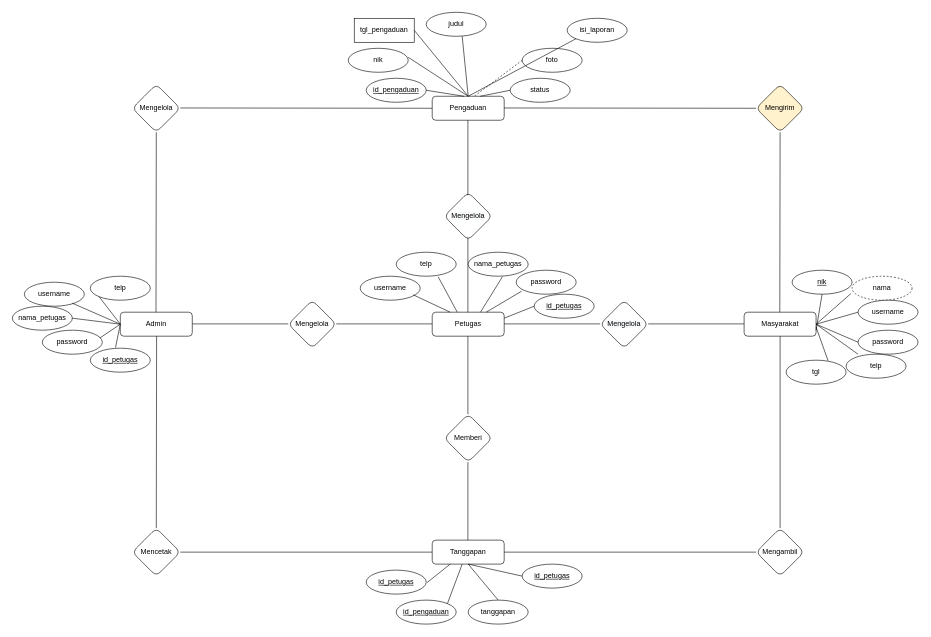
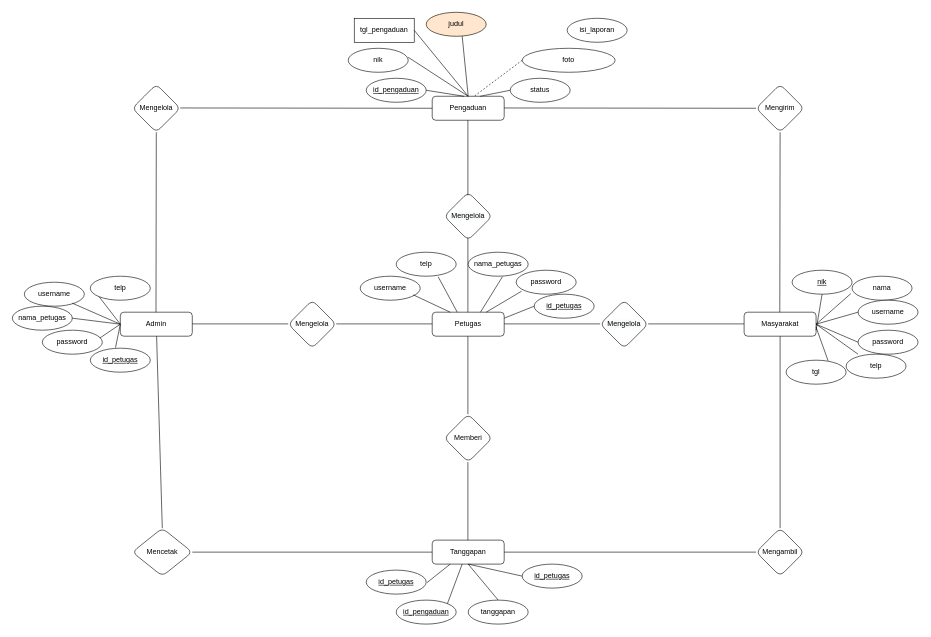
  <mxCell id="0" />
  <mxCell id="1" parent="0" />
  <mxCell id="2" value="Masyarakat" style="rounded=1;whiteSpace=wrap;html=1;" parent="1" vertex="1"><mxGeometry x="1240" y="520" width="120" height="40" as="geometry" /></mxCell>
  <mxCell id="3" value="Petugas" style="rounded=1;whiteSpace=wrap;html=1;" parent="1" vertex="1"><mxGeometry x="720" y="520" width="120" height="40" as="geometry" /></mxCell>
  <mxCell id="4" value="Admin" style="rounded=1;whiteSpace=wrap;html=1;" parent="1" vertex="1"><mxGeometry x="200" y="520" width="120" height="40" as="geometry" /></mxCell>
  <mxCell id="5" value="Mengelola" style="rhombus;whiteSpace=wrap;html=1;rounded=1;" parent="1" vertex="1"><mxGeometry x="480" y="500" width="80" height="80" as="geometry" /></mxCell>
  <mxCell id="6" value="&#10;&#10;&lt;span style=&quot;color: rgb(0, 0, 0); font-family: helvetica; font-size: 12px; font-style: normal; font-weight: 400; letter-spacing: normal; text-align: center; text-indent: 0px; text-transform: none; word-spacing: 0px; background-color: rgb(248, 249, 250); display: inline; float: none;&quot;&gt;Mengelola&lt;/span&gt;&#10;&#10;" style="rhombus;whiteSpace=wrap;html=1;rounded=1;" parent="1" vertex="1"><mxGeometry x="1000" y="500" width="80" height="80" as="geometry" /></mxCell>
  <mxCell id="7" value="" style="endArrow=none;html=1;rounded=0;" parent="1" edge="1"><mxGeometry relative="1" as="geometry"><mxPoint x="840" y="539.5" as="sourcePoint" /><mxPoint x="1000" y="539.5" as="targetPoint" /></mxGeometry></mxCell>
  <mxCell id="8" value="" style="endArrow=none;html=1;rounded=0;" parent="1" edge="1"><mxGeometry relative="1" as="geometry"><mxPoint x="1080" y="539.5" as="sourcePoint" /><mxPoint x="1240" y="539.5" as="targetPoint" /></mxGeometry></mxCell>
  <mxCell id="9" value="" style="endArrow=none;html=1;rounded=0;" parent="1" edge="1"><mxGeometry relative="1" as="geometry"><mxPoint x="560" y="539.5" as="sourcePoint" /><mxPoint x="720" y="539.5" as="targetPoint" /></mxGeometry></mxCell>
  <mxCell id="10" value="" style="endArrow=none;html=1;rounded=0;" parent="1" edge="1"><mxGeometry relative="1" as="geometry"><mxPoint x="320" y="539.5" as="sourcePoint" /><mxPoint x="480" y="539.5" as="targetPoint" /></mxGeometry></mxCell>
  <mxCell id="11" value="" style="endArrow=none;html=1;rounded=0;" parent="1" edge="1"><mxGeometry relative="1" as="geometry"><mxPoint x="779.5" y="390" as="sourcePoint" /><mxPoint x="779.5" y="520" as="targetPoint" /><Array as="points"><mxPoint x="779.5" y="460" /></Array></mxGeometry></mxCell>
  <mxCell id="12" value="&#10;&#10;&lt;span style=&quot;color: rgb(0, 0, 0); font-family: helvetica; font-size: 12px; font-style: normal; font-weight: 400; letter-spacing: normal; text-align: center; text-indent: 0px; text-transform: none; word-spacing: 0px; background-color: rgb(248, 249, 250); display: inline; float: none;&quot;&gt;Mengelola&lt;/span&gt;&#10;&#10;" style="rhombus;whiteSpace=wrap;html=1;rounded=1;" parent="1" vertex="1"><mxGeometry x="740" y="320" width="80" height="80" as="geometry" /></mxCell>
  <mxCell id="13" value="" style="endArrow=none;html=1;rounded=0;" parent="1" edge="1"><mxGeometry relative="1" as="geometry"><mxPoint x="779.5" y="195" as="sourcePoint" /><mxPoint x="779.5" y="325" as="targetPoint" /><Array as="points"><mxPoint x="779.5" y="265" /></Array></mxGeometry></mxCell>
  <mxCell id="14" value="Pengaduan" style="rounded=1;whiteSpace=wrap;html=1;" parent="1" vertex="1"><mxGeometry x="720" y="160" width="120" height="40" as="geometry" /></mxCell>
- <mxCell id="15" value="Mengirim" style="rhombus;whiteSpace=wrap;html=1;rounded=1;fillColor=#fff2cc;" parent="1" vertex="1"><mxGeometry x="1260" y="140" width="80" height="80" as="geometry" /></mxCell>
+ <mxCell id="15" value="Mengirim" style="rhombus;whiteSpace=wrap;html=1;rounded=1;" parent="1" vertex="1"><mxGeometry x="1260" y="140" width="80" height="80" as="geometry" /></mxCell>
  <mxCell id="16" value="Mengelola" style="rhombus;whiteSpace=wrap;html=1;rounded=1;" parent="1" vertex="1"><mxGeometry x="220" y="140" width="80" height="80" as="geometry" /></mxCell>
  <mxCell id="17" value="" style="endArrow=none;html=1;rounded=0;" parent="1" edge="1"><mxGeometry relative="1" as="geometry"><mxPoint x="1300" y="220" as="sourcePoint" /><mxPoint x="1299.5" y="520" as="targetPoint" /></mxGeometry></mxCell>
  <mxCell id="18" value="" style="endArrow=none;html=1;rounded=0;" parent="1" edge="1"><mxGeometry relative="1" as="geometry"><mxPoint x="260" y="220" as="sourcePoint" /><mxPoint x="259.5" y="520" as="targetPoint" /></mxGeometry></mxCell>
  <mxCell id="19" value="" style="endArrow=none;html=1;rounded=0;exitX=0;exitY=0.5;exitDx=0;exitDy=0;" parent="1" source="14" edge="1"><mxGeometry relative="1" as="geometry"><mxPoint x="580" y="179.5" as="sourcePoint" /><mxPoint x="300" y="179.5" as="targetPoint" /></mxGeometry></mxCell>
  <mxCell id="20" value="" style="endArrow=none;html=1;rounded=0;exitX=0;exitY=0.5;exitDx=0;exitDy=0;" parent="1" edge="1"><mxGeometry relative="1" as="geometry"><mxPoint x="1260" y="180" as="sourcePoint" /><mxPoint x="840" y="179.5" as="targetPoint" /></mxGeometry></mxCell>
  <mxCell id="21" value="" style="endArrow=none;html=1;rounded=0;entryX=0.5;entryY=0;entryDx=0;entryDy=0;" parent="1" target="22" edge="1"><mxGeometry relative="1" as="geometry"><mxPoint x="260.5" y="560" as="sourcePoint" /><mxPoint x="260" y="860" as="targetPoint" /></mxGeometry></mxCell>
- <mxCell id="22" value="Mencetak" style="rhombus;whiteSpace=wrap;html=1;rounded=1;" parent="1" vertex="1"><mxGeometry x="220" y="880" width="80" height="80" as="geometry" /></mxCell>
+ <mxCell id="22" value="Mencetak" style="rhombus;whiteSpace=wrap;html=1;rounded=1;" parent="1" vertex="1"><mxGeometry x="220" y="880" width="100" height="80" as="geometry" /></mxCell>
  <mxCell id="23" value="" style="endArrow=none;html=1;rounded=0;exitX=0;exitY=0.5;exitDx=0;exitDy=0;entryX=1;entryY=0.5;entryDx=0;entryDy=0;" parent="1" target="22" edge="1"><mxGeometry relative="1" as="geometry"><mxPoint x="730" y="920" as="sourcePoint" /><mxPoint x="310" y="919.5" as="targetPoint" /></mxGeometry></mxCell>
  <mxCell id="24" value="Tanggapan" style="rounded=1;whiteSpace=wrap;html=1;" parent="1" vertex="1"><mxGeometry x="720" y="900" width="120" height="40" as="geometry" /></mxCell>
  <mxCell id="25" value="Memberi" style="rhombus;whiteSpace=wrap;html=1;rounded=1;" parent="1" vertex="1"><mxGeometry x="740" y="690" width="80" height="80" as="geometry" /></mxCell>
  <mxCell id="26" value="" style="endArrow=none;html=1;rounded=0;" parent="1" edge="1"><mxGeometry relative="1" as="geometry"><mxPoint x="779.5" y="560" as="sourcePoint" /><mxPoint x="779.5" y="690" as="targetPoint" /><Array as="points"><mxPoint x="779.5" y="630" /></Array></mxGeometry></mxCell>
  <mxCell id="27" value="" style="endArrow=none;html=1;rounded=0;" parent="1" edge="1"><mxGeometry relative="1" as="geometry"><mxPoint x="779.5" y="770" as="sourcePoint" /><mxPoint x="779.5" y="900" as="targetPoint" /><Array as="points"><mxPoint x="779.5" y="840" /></Array></mxGeometry></mxCell>
  <mxCell id="28" value="" style="endArrow=none;html=1;rounded=0;entryX=1;entryY=0.5;entryDx=0;entryDy=0;entryPerimeter=0;" parent="1" target="24" edge="1"><mxGeometry relative="1" as="geometry"><mxPoint x="1260" y="920" as="sourcePoint" /><mxPoint x="850" y="920" as="targetPoint" /></mxGeometry></mxCell>
  <mxCell id="29" value="Mengambil" style="rhombus;whiteSpace=wrap;html=1;rounded=1;" parent="1" vertex="1"><mxGeometry x="1260" y="880" width="80" height="80" as="geometry" /></mxCell>
  <mxCell id="30" value="" style="endArrow=none;html=1;rounded=0;entryX=0.5;entryY=0;entryDx=0;entryDy=0;" parent="1" target="29" edge="1"><mxGeometry relative="1" as="geometry"><mxPoint x="1300" y="560" as="sourcePoint" /><mxPoint x="1300" y="860" as="targetPoint" /></mxGeometry></mxCell>
  <mxCell id="31" value="nik" style="ellipse;whiteSpace=wrap;html=1;align=center;rounded=1;" parent="1" vertex="1"><mxGeometry x="580" y="80" width="100" height="40" as="geometry" /></mxCell>
  <mxCell id="32" value="&lt;u&gt;id_pengaduan&lt;/u&gt;" style="ellipse;whiteSpace=wrap;html=1;align=center;rounded=1;" parent="1" vertex="1"><mxGeometry x="610" y="130" width="100" height="40" as="geometry" /></mxCell>
  <mxCell id="33" value="tgl_pengaduan" style="whiteSpace=wrap;html=1;align=center;rounded=0;" parent="1" vertex="1"><mxGeometry x="590" y="30" width="100" height="40" as="geometry" /></mxCell>
- <mxCell id="34" value="judul" style="ellipse;whiteSpace=wrap;html=1;align=center;rounded=1;" parent="1" vertex="1"><mxGeometry x="710" y="20" width="100" height="40" as="geometry" /></mxCell>
+ <mxCell id="34" value="judul" style="ellipse;whiteSpace=wrap;html=1;align=center;rounded=1;fillColor=#ffe6cc;" parent="1" vertex="1"><mxGeometry x="710" y="20" width="100" height="40" as="geometry" /></mxCell>
  <mxCell id="35" value="isi_laporan" style="ellipse;whiteSpace=wrap;html=1;align=center;rounded=1;" parent="1" vertex="1"><mxGeometry x="945" y="30" width="100" height="40" as="geometry" /></mxCell>
- <mxCell id="36" value="foto" style="ellipse;whiteSpace=wrap;html=1;align=center;rounded=1;" parent="1" vertex="1"><mxGeometry x="870" y="80" width="100" height="40" as="geometry" /></mxCell>
+ <mxCell id="36" value="foto" style="ellipse;whiteSpace=wrap;html=1;align=center;rounded=1;" parent="1" vertex="1"><mxGeometry x="870" y="80" width="155" height="40" as="geometry" /></mxCell>
  <mxCell id="37" value="status" style="ellipse;whiteSpace=wrap;html=1;align=center;rounded=1;" parent="1" vertex="1"><mxGeometry x="850" y="130" width="100" height="40" as="geometry" /></mxCell>
  <mxCell id="38" value="" style="endArrow=none;html=1;rounded=0;entryX=0.5;entryY=0;entryDx=0;entryDy=0;" parent="1" target="14" edge="1"><mxGeometry relative="1" as="geometry"><mxPoint x="770" y="60" as="sourcePoint" /><mxPoint x="770" y="170" as="targetPoint" /></mxGeometry></mxCell>
  <mxCell id="39" value="" style="endArrow=none;html=1;rounded=0;entryX=0.583;entryY=0;entryDx=0;entryDy=0;exitX=0;exitY=0.5;exitDx=0;exitDy=0;entryPerimeter=0;dashed=1;" parent="1" source="36" target="14" edge="1"><mxGeometry relative="1" as="geometry"><mxPoint x="780" y="70" as="sourcePoint" /><mxPoint x="790" y="170" as="targetPoint" /></mxGeometry></mxCell>
- <mxCell id="40" value="" style="endArrow=none;html=1;rounded=0;entryX=0.5;entryY=0;entryDx=0;entryDy=0;exitX=0;exitY=1;exitDx=0;exitDy=0;" parent="1" source="35" target="14" edge="1"><mxGeometry relative="1" as="geometry"><mxPoint x="790" y="80" as="sourcePoint" /><mxPoint x="800" y="180" as="targetPoint" /></mxGeometry></mxCell>
  <mxCell id="41" value="" style="endArrow=none;html=1;rounded=0;exitX=0;exitY=0.5;exitDx=0;exitDy=0;" parent="1" source="37" edge="1"><mxGeometry relative="1" as="geometry"><mxPoint x="850" y="135" as="sourcePoint" /><mxPoint x="800" y="160" as="targetPoint" /></mxGeometry></mxCell>
  <mxCell id="42" value="" style="endArrow=none;html=1;rounded=0;exitX=1;exitY=0.5;exitDx=0;exitDy=0;" parent="1" source="33" edge="1"><mxGeometry relative="1" as="geometry"><mxPoint x="755" y="60" as="sourcePoint" /><mxPoint x="780" y="160" as="targetPoint" /></mxGeometry></mxCell>
  <mxCell id="43" value="" style="endArrow=none;html=1;rounded=0;exitX=1;exitY=0.5;exitDx=0;exitDy=0;" parent="1" edge="1"><mxGeometry relative="1" as="geometry"><mxPoint x="680" y="95" as="sourcePoint" /><mxPoint x="780" y="160" as="targetPoint" /></mxGeometry></mxCell>
  <mxCell id="44" value="" style="endArrow=none;html=1;rounded=0;exitX=1;exitY=0.5;exitDx=0;exitDy=0;entryX=0.442;entryY=0;entryDx=0;entryDy=0;entryPerimeter=0;" parent="1" target="14" edge="1" source="32"><mxGeometry relative="1" as="geometry"><mxPoint x="710" y="140" as="sourcePoint" /><mxPoint x="810" y="205" as="targetPoint" /></mxGeometry></mxCell>
  <mxCell id="45" value="&lt;u&gt;nik&lt;/u&gt;" style="ellipse;whiteSpace=wrap;html=1;align=center;rounded=1;" parent="1" vertex="1"><mxGeometry x="1320" y="450" width="100" height="40" as="geometry" /></mxCell>
- <mxCell id="46" value="nama" style="ellipse;whiteSpace=wrap;html=1;align=center;rounded=1;dashed=1;" parent="1" vertex="1"><mxGeometry x="1420" y="460" width="100" height="40" as="geometry" /></mxCell>
+ <mxCell id="46" value="nama" style="ellipse;whiteSpace=wrap;html=1;align=center;rounded=1;" parent="1" vertex="1"><mxGeometry x="1420" y="460" width="100" height="40" as="geometry" /></mxCell>
  <mxCell id="47" value="username" style="ellipse;whiteSpace=wrap;html=1;align=center;rounded=1;" parent="1" vertex="1"><mxGeometry x="1430" y="500" width="100" height="40" as="geometry" /></mxCell>
  <mxCell id="48" value="password" style="ellipse;whiteSpace=wrap;html=1;align=center;rounded=1;" parent="1" vertex="1"><mxGeometry x="1430" y="550" width="100" height="40" as="geometry" /></mxCell>
  <mxCell id="49" value="telp" style="ellipse;whiteSpace=wrap;html=1;align=center;rounded=1;" parent="1" vertex="1"><mxGeometry x="1410" y="590" width="100" height="40" as="geometry" /></mxCell>
  <mxCell id="50" value="tgl" style="ellipse;whiteSpace=wrap;html=1;align=center;rounded=1;" parent="1" vertex="1"><mxGeometry x="1310" y="600" width="100" height="40" as="geometry" /></mxCell>
  <mxCell id="51" value="" style="endArrow=none;html=1;rounded=0;entryX=0;entryY=0.5;entryDx=0;entryDy=0;" parent="1" target="47" edge="1"><mxGeometry relative="1" as="geometry"><mxPoint x="1360" y="540" as="sourcePoint" /><mxPoint x="1460" y="540" as="targetPoint" /></mxGeometry></mxCell>
  <mxCell id="52" value="" style="endArrow=none;html=1;rounded=0;entryX=0;entryY=0.5;entryDx=0;entryDy=0;exitX=1;exitY=0.5;exitDx=0;exitDy=0;" parent="1" source="2" target="48" edge="1"><mxGeometry relative="1" as="geometry"><mxPoint x="1360" y="544.5" as="sourcePoint" /><mxPoint x="1433" y="535.5" as="targetPoint" /></mxGeometry></mxCell>
  <mxCell id="53" value="" style="endArrow=none;html=1;rounded=0;exitX=1;exitY=0.5;exitDx=0;exitDy=0;" parent="1" source="2" edge="1"><mxGeometry relative="1" as="geometry"><mxPoint x="1360" y="560" as="sourcePoint" /><mxPoint x="1430" y="590" as="targetPoint" /></mxGeometry></mxCell>
  <mxCell id="54" value="" style="endArrow=none;html=1;rounded=0;entryX=-0.02;entryY=0.725;entryDx=0;entryDy=0;entryPerimeter=0;" parent="1" target="46" edge="1"><mxGeometry relative="1" as="geometry"><mxPoint x="1360" y="540" as="sourcePoint" /><mxPoint x="1430" y="520" as="targetPoint" /></mxGeometry></mxCell>
  <mxCell id="55" value="" style="endArrow=none;html=1;rounded=0;exitX=1;exitY=0.75;exitDx=0;exitDy=0;entryX=0.5;entryY=1;entryDx=0;entryDy=0;" parent="1" source="2" target="45" edge="1"><mxGeometry relative="1" as="geometry"><mxPoint x="1370" y="550" as="sourcePoint" /><mxPoint x="1440" y="600" as="targetPoint" /></mxGeometry></mxCell>
  <mxCell id="56" value="" style="endArrow=none;html=1;rounded=0;exitX=1;exitY=0.5;exitDx=0;exitDy=0;entryX=0.7;entryY=0.025;entryDx=0;entryDy=0;entryPerimeter=0;" parent="1" target="50" edge="1"><mxGeometry relative="1" as="geometry"><mxPoint x="1360" y="545" as="sourcePoint" /><mxPoint x="1430" y="595" as="targetPoint" /></mxGeometry></mxCell>
  <mxCell id="57" value="nama_petugas" style="ellipse;whiteSpace=wrap;html=1;align=center;rounded=1;" parent="1" vertex="1"><mxGeometry x="20" y="510" width="100" height="40" as="geometry" /></mxCell>
  <mxCell id="58" value="id_petugas" style="ellipse;whiteSpace=wrap;html=1;align=center;fontStyle=4;rounded=1;" parent="1" vertex="1"><mxGeometry x="150" y="580" width="100" height="40" as="geometry" /></mxCell>
  <mxCell id="59" value="password" style="ellipse;whiteSpace=wrap;html=1;align=center;rounded=1;" parent="1" vertex="1"><mxGeometry x="70" y="550" width="100" height="40" as="geometry" /></mxCell>
  <mxCell id="60" value="username" style="ellipse;whiteSpace=wrap;html=1;align=center;rounded=1;" parent="1" vertex="1"><mxGeometry x="40" y="470" width="100" height="40" as="geometry" /></mxCell>
  <mxCell id="61" value="telp" style="ellipse;whiteSpace=wrap;html=1;align=center;rounded=1;" parent="1" vertex="1"><mxGeometry x="150" y="460" width="100" height="40" as="geometry" /></mxCell>
  <mxCell id="62" value="id_petugas" style="ellipse;whiteSpace=wrap;html=1;align=center;fontStyle=4;rounded=1;" parent="1" vertex="1"><mxGeometry x="890" y="490" width="100" height="40" as="geometry" /></mxCell>
  <mxCell id="63" value="password" style="ellipse;whiteSpace=wrap;html=1;align=center;rounded=1;" parent="1" vertex="1"><mxGeometry x="860" y="450" width="100" height="40" as="geometry" /></mxCell>
  <mxCell id="64" value="nama_petugas" style="ellipse;whiteSpace=wrap;html=1;align=center;rounded=1;" parent="1" vertex="1"><mxGeometry x="780" y="420" width="100" height="40" as="geometry" /></mxCell>
  <mxCell id="65" value="username" style="ellipse;whiteSpace=wrap;html=1;align=center;rounded=1;" parent="1" vertex="1"><mxGeometry x="600" y="460" width="100" height="40" as="geometry" /></mxCell>
  <mxCell id="66" value="telp" style="ellipse;whiteSpace=wrap;html=1;align=center;rounded=1;" parent="1" vertex="1"><mxGeometry x="660" y="420" width="100" height="40" as="geometry" /></mxCell>
  <mxCell id="67" value="" style="endArrow=none;html=1;rounded=0;exitX=1;exitY=0.5;exitDx=0;exitDy=0;" parent="1" source="57" edge="1"><mxGeometry relative="1" as="geometry"><mxPoint x="80" y="540" as="sourcePoint" /><mxPoint x="200" y="540" as="targetPoint" /></mxGeometry></mxCell>
  <mxCell id="68" value="" style="endArrow=none;html=1;rounded=0;exitX=1;exitY=0.5;exitDx=0;exitDy=0;" parent="1" edge="1"><mxGeometry relative="1" as="geometry"><mxPoint x="120" y="505" as="sourcePoint" /><mxPoint x="200" y="540" as="targetPoint" /></mxGeometry></mxCell>
  <mxCell id="69" value="" style="endArrow=none;html=1;rounded=0;exitX=0;exitY=1;exitDx=0;exitDy=0;" parent="1" source="61" edge="1"><mxGeometry relative="1" as="geometry"><mxPoint x="130" y="515" as="sourcePoint" /><mxPoint x="200" y="540" as="targetPoint" /></mxGeometry></mxCell>
  <mxCell id="70" value="" style="endArrow=none;html=1;rounded=0;exitX=0.96;exitY=0.325;exitDx=0;exitDy=0;exitPerimeter=0;" parent="1" source="59" edge="1"><mxGeometry relative="1" as="geometry"><mxPoint x="150.005" y="520.002" as="sourcePoint" /><mxPoint x="200" y="540" as="targetPoint" /></mxGeometry></mxCell>
  <mxCell id="71" value="" style="endArrow=none;html=1;rounded=0;exitX=0.42;exitY=-0.025;exitDx=0;exitDy=0;exitPerimeter=0;" parent="1" source="58" edge="1"><mxGeometry relative="1" as="geometry"><mxPoint x="176" y="573" as="sourcePoint" /><mxPoint x="200" y="540" as="targetPoint" /></mxGeometry></mxCell>
  <mxCell id="72" value="" style="endArrow=none;html=1;rounded=0;entryX=0;entryY=0.5;entryDx=0;entryDy=0;" parent="1" target="62" edge="1"><mxGeometry relative="1" as="geometry"><mxPoint x="840" y="530" as="sourcePoint" /><mxPoint x="1000" y="530" as="targetPoint" /></mxGeometry></mxCell>
  <mxCell id="73" value="" style="endArrow=none;html=1;rounded=0;entryX=0.09;entryY=0.875;entryDx=0;entryDy=0;entryPerimeter=0;" parent="1" target="63" edge="1"><mxGeometry relative="1" as="geometry"><mxPoint x="810" y="520" as="sourcePoint" /><mxPoint x="870" y="500" as="targetPoint" /></mxGeometry></mxCell>
  <mxCell id="74" value="" style="endArrow=none;html=1;rounded=0;entryX=0.57;entryY=1.025;entryDx=0;entryDy=0;entryPerimeter=0;" parent="1" target="64" edge="1"><mxGeometry relative="1" as="geometry"><mxPoint x="800.5" y="520" as="sourcePoint" /><mxPoint x="859.5" y="485" as="targetPoint" /></mxGeometry></mxCell>
  <mxCell id="75" value="" style="endArrow=none;html=1;rounded=0;" parent="1" edge="1"><mxGeometry relative="1" as="geometry"><mxPoint x="761.75" y="520" as="sourcePoint" /><mxPoint x="730" y="461" as="targetPoint" /></mxGeometry></mxCell>
  <mxCell id="76" value="" style="endArrow=none;html=1;rounded=0;exitX=0.25;exitY=0;exitDx=0;exitDy=0;" parent="1" source="3" edge="1"><mxGeometry relative="1" as="geometry"><mxPoint x="720" y="550" as="sourcePoint" /><mxPoint x="688.25" y="491" as="targetPoint" /></mxGeometry></mxCell>
  <mxCell id="77" value="&lt;u&gt;id_petugas&lt;/u&gt;" style="ellipse;whiteSpace=wrap;html=1;align=center;rounded=1;" parent="1" vertex="1"><mxGeometry x="610" y="950" width="100" height="40" as="geometry" /></mxCell>
  <mxCell id="78" value="&lt;u&gt;id_pengaduan&lt;/u&gt;" style="ellipse;whiteSpace=wrap;html=1;align=center;rounded=1;" parent="1" vertex="1"><mxGeometry x="660" y="1000" width="100" height="40" as="geometry" /></mxCell>
  <mxCell id="79" value="tanggapan" style="ellipse;whiteSpace=wrap;html=1;align=center;rounded=1;" parent="1" vertex="1"><mxGeometry x="780" y="1000" width="100" height="40" as="geometry" /></mxCell>
  <mxCell id="80" value="id_petugas" style="ellipse;whiteSpace=wrap;html=1;align=center;fontStyle=4;rounded=1;" parent="1" vertex="1"><mxGeometry x="870" y="940" width="100" height="40" as="geometry" /></mxCell>
  <mxCell id="81" value="" style="endArrow=none;html=1;rounded=0;exitX=0.5;exitY=1;exitDx=0;exitDy=0;" parent="1" source="24" edge="1"><mxGeometry relative="1" as="geometry"><mxPoint x="720" y="969.5" as="sourcePoint" /><mxPoint x="870" y="960" as="targetPoint" /></mxGeometry></mxCell>
  <mxCell id="82" value="" style="resizable=0;html=1;align=right;verticalAlign=bottom;" parent="81" connectable="0" vertex="1"><mxGeometry x="1" relative="1" as="geometry" /></mxCell>
  <mxCell id="83" value="" style="endArrow=none;html=1;rounded=0;exitX=0.5;exitY=1;exitDx=0;exitDy=0;entryX=0.5;entryY=0;entryDx=0;entryDy=0;" parent="1" source="24" target="79" edge="1"><mxGeometry relative="1" as="geometry"><mxPoint x="790" y="950" as="sourcePoint" /><mxPoint x="880" y="970" as="targetPoint" /></mxGeometry></mxCell>
  <mxCell id="84" value="" style="endArrow=none;html=1;rounded=0;entryX=1;entryY=0;entryDx=0;entryDy=0;" parent="1" target="78" edge="1"><mxGeometry relative="1" as="geometry"><mxPoint x="770" y="940" as="sourcePoint" /><mxPoint x="800" y="1000" as="targetPoint" /></mxGeometry></mxCell>
  <mxCell id="85" value="" style="resizable=0;html=1;align=right;verticalAlign=bottom;" parent="84" connectable="0" vertex="1"><mxGeometry x="1" relative="1" as="geometry" /></mxCell>
  <mxCell id="86" value="" style="endArrow=none;html=1;rounded=0;exitX=0.25;exitY=1;exitDx=0;exitDy=0;entryX=1;entryY=0;entryDx=0;entryDy=0;" parent="1" source="24" edge="1"><mxGeometry relative="1" as="geometry"><mxPoint x="740" y="910" as="sourcePoint" /><mxPoint x="711.355" y="970.858" as="targetPoint" /></mxGeometry></mxCell>
  <mxCell id="87" value="" style="resizable=0;html=1;align=right;verticalAlign=bottom;" parent="86" connectable="0" vertex="1"><mxGeometry x="1" relative="1" as="geometry" /></mxCell>
